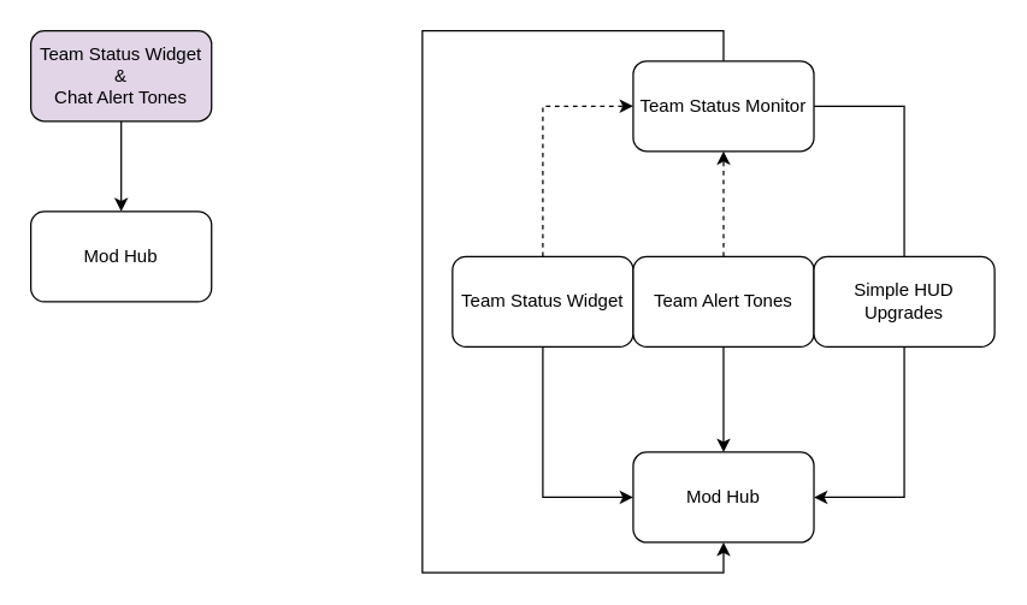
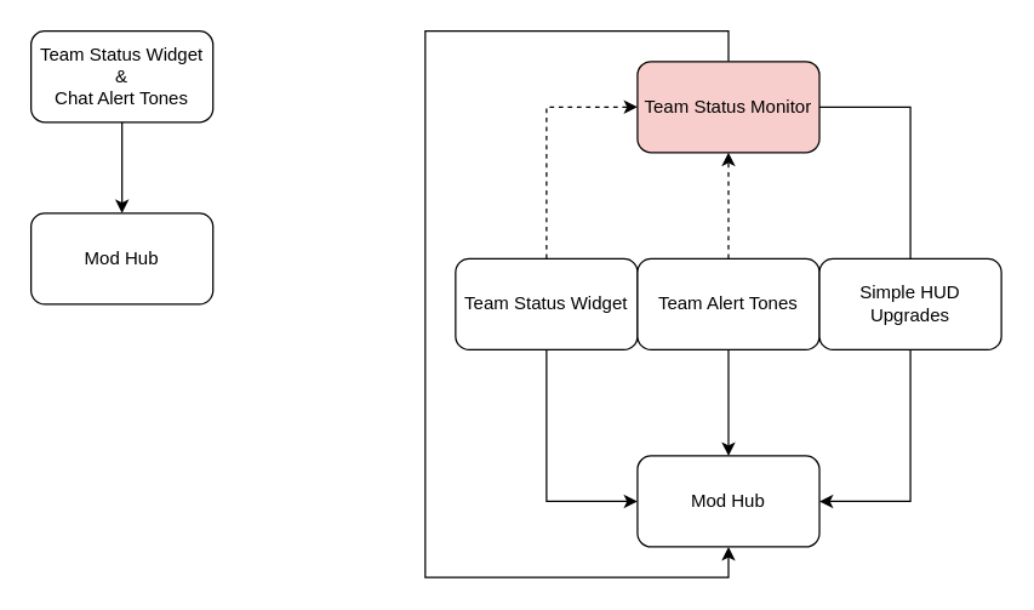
  <mxCell id="0" />
  <mxCell id="1" parent="0" />
  <mxCell id="2" style="edgeStyle=orthogonalEdgeStyle;rounded=0;orthogonalLoop=1;jettySize=auto;html=1;exitX=0.5;exitY=1;exitDx=0;exitDy=0;entryX=0.5;entryY=0;entryDx=0;entryDy=0;" edge="1" parent="1" source="3" target="4"><mxGeometry relative="1" as="geometry" /></mxCell>
- <mxCell id="3" value="Team Status Widget&lt;br&gt;&amp;amp;&lt;br&gt;Chat Alert Tones" style="rounded=1;whiteSpace=wrap;html=1;fillColor=#e1d5e7;" vertex="1" parent="1"><mxGeometry x="20" y="20" width="120" height="60" as="geometry" /></mxCell>
+ <mxCell id="3" value="Team Status Widget&lt;br&gt;&amp;amp;&lt;br&gt;Chat Alert Tones" style="rounded=1;whiteSpace=wrap;html=1;" vertex="1" parent="1"><mxGeometry x="20" y="20" width="120" height="60" as="geometry" /></mxCell>
  <mxCell id="4" value="Mod Hub" style="rounded=1;whiteSpace=wrap;html=1;" vertex="1" parent="1"><mxGeometry x="20" y="140" width="120" height="60" as="geometry" /></mxCell>
  <mxCell id="5" style="edgeStyle=orthogonalEdgeStyle;rounded=0;orthogonalLoop=1;jettySize=auto;html=1;exitX=0.5;exitY=1;exitDx=0;exitDy=0;entryX=0;entryY=0.5;entryDx=0;entryDy=0;" edge="1" parent="1" source="7" target="10"><mxGeometry relative="1" as="geometry" /></mxCell>
  <mxCell id="6" style="edgeStyle=orthogonalEdgeStyle;rounded=0;orthogonalLoop=1;jettySize=auto;html=1;exitX=0.5;exitY=0;exitDx=0;exitDy=0;entryX=0;entryY=0.5;entryDx=0;entryDy=0;dashed=1;" edge="1" parent="1" source="7" target="9"><mxGeometry relative="1" as="geometry" /></mxCell>
  <mxCell id="7" value="Team Status Widget" style="rounded=1;whiteSpace=wrap;html=1;" vertex="1" parent="1"><mxGeometry x="300" y="170" width="120" height="60" as="geometry" /></mxCell>
  <mxCell id="8" style="edgeStyle=orthogonalEdgeStyle;rounded=0;orthogonalLoop=1;jettySize=auto;html=1;exitX=0.5;exitY=0;exitDx=0;exitDy=0;entryX=0.5;entryY=1;entryDx=0;entryDy=0;" edge="1" parent="1" source="9" target="10"><mxGeometry relative="1" as="geometry"><Array as="points"><mxPoint x="480" y="20" /><mxPoint x="280" y="20" /><mxPoint x="280" y="380" /><mxPoint x="480" y="380" /></Array></mxGeometry></mxCell>
- <mxCell id="9" value="Team Status Monitor" style="rounded=1;whiteSpace=wrap;html=1;" vertex="1" parent="1"><mxGeometry x="420" y="40" width="120" height="60" as="geometry" /></mxCell>
+ <mxCell id="9" value="Team Status Monitor" style="rounded=1;whiteSpace=wrap;html=1;fillColor=#f8cecc;" vertex="1" parent="1"><mxGeometry x="420" y="40" width="120" height="60" as="geometry" /></mxCell>
  <mxCell id="10" value="Mod Hub" style="rounded=1;whiteSpace=wrap;html=1;" vertex="1" parent="1"><mxGeometry x="420" y="300" width="120" height="60" as="geometry" /></mxCell>
  <mxCell id="11" style="edgeStyle=orthogonalEdgeStyle;rounded=0;orthogonalLoop=1;jettySize=auto;html=1;exitX=0.5;exitY=1;exitDx=0;exitDy=0;entryX=0.5;entryY=0;entryDx=0;entryDy=0;" edge="1" parent="1" source="13" target="10"><mxGeometry relative="1" as="geometry" /></mxCell>
  <mxCell id="12" style="edgeStyle=orthogonalEdgeStyle;rounded=0;orthogonalLoop=1;jettySize=auto;html=1;exitX=0.5;exitY=0;exitDx=0;exitDy=0;entryX=0.5;entryY=1;entryDx=0;entryDy=0;dashed=1;" edge="1" parent="1" source="13" target="9"><mxGeometry relative="1" as="geometry" /></mxCell>
  <mxCell id="13" value="Team Alert Tones" style="rounded=1;whiteSpace=wrap;html=1;" vertex="1" parent="1"><mxGeometry x="420" y="170" width="120" height="60" as="geometry" /></mxCell>
  <mxCell id="14" style="edgeStyle=orthogonalEdgeStyle;rounded=0;orthogonalLoop=1;jettySize=auto;html=1;exitX=0.5;exitY=1;exitDx=0;exitDy=0;entryX=1;entryY=0.5;entryDx=0;entryDy=0;" edge="1" parent="1" source="16" target="10"><mxGeometry relative="1" as="geometry" /></mxCell>
  <mxCell id="15" style="edgeStyle=orthogonalEdgeStyle;rounded=0;orthogonalLoop=1;jettySize=auto;html=1;exitX=0.5;exitY=0;exitDx=0;exitDy=0;entryX=1;entryY=0.5;entryDx=0;entryDy=0;endArrow=none;" edge="1" parent="1" source="16" target="9"><mxGeometry relative="1" as="geometry" /></mxCell>
  <mxCell id="16" value="Simple HUD Upgrades" style="rounded=1;whiteSpace=wrap;html=1;" vertex="1" parent="1"><mxGeometry x="540" y="170" width="120" height="60" as="geometry" /></mxCell>
